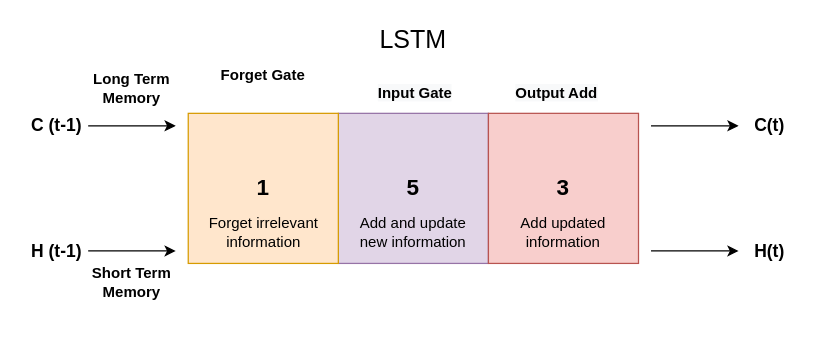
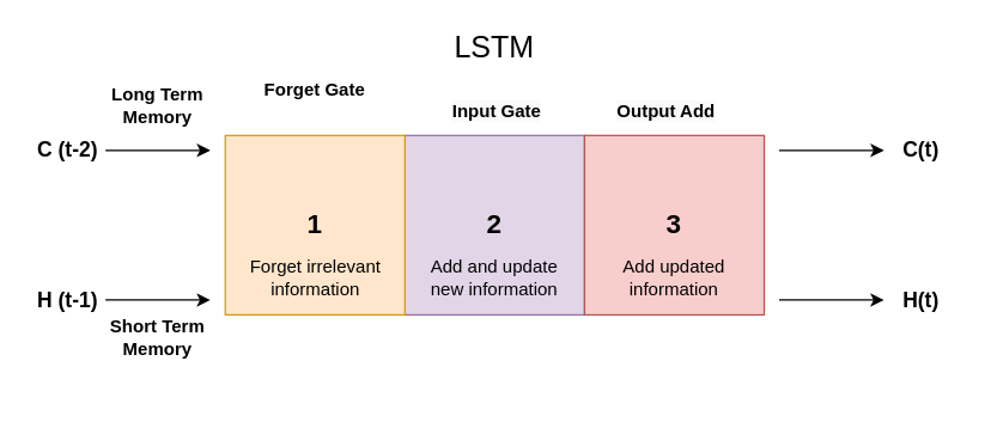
  <mxCell id="0" />
  <mxCell id="1" parent="0" />
  <mxCell id="2" value="" style="endArrow=none;html=1;" edge="1" parent="1"><mxGeometry width="50" height="50" relative="1" as="geometry"><mxPoint x="310" y="50" as="sourcePoint" /><mxPoint x="310" y="50" as="targetPoint" /></mxGeometry></mxCell>
- <mxCell id="3" value="&lt;font style=&quot;font-size: 18px&quot;&gt;&lt;b&gt;5&lt;/b&gt;&lt;/font&gt;" style="rounded=0;whiteSpace=wrap;html=1;fillColor=#e1d5e7;strokeColor=#9673a6;" vertex="1" parent="1"><mxGeometry x="270" y="90" width="120" height="120" as="geometry" /></mxCell>
+ <mxCell id="3" value="&lt;font style=&quot;font-size: 18px&quot;&gt;&lt;b&gt;2&lt;/b&gt;&lt;/font&gt;" style="rounded=0;whiteSpace=wrap;html=1;fillColor=#e1d5e7;strokeColor=#9673a6;" vertex="1" parent="1"><mxGeometry x="270" y="90" width="120" height="120" as="geometry" /></mxCell>
  <mxCell id="4" value="&lt;font style=&quot;font-size: 18px&quot;&gt;&lt;b&gt;1&lt;/b&gt;&lt;/font&gt;" style="rounded=0;whiteSpace=wrap;html=1;fillColor=#ffe6cc;strokeColor=#d79b00;" vertex="1" parent="1"><mxGeometry x="150" y="90" width="120" height="120" as="geometry" /></mxCell>
  <mxCell id="5" value="&lt;font style=&quot;font-size: 18px&quot;&gt;&lt;b&gt;3&lt;/b&gt;&lt;/font&gt;" style="rounded=0;whiteSpace=wrap;html=1;fillColor=#f8cecc;strokeColor=#b85450;" vertex="1" parent="1"><mxGeometry x="390" y="90" width="120" height="120" as="geometry" /></mxCell>
  <mxCell id="6" value="" style="endArrow=classic;html=1;" edge="1" parent="1"><mxGeometry width="50" height="50" relative="1" as="geometry"><mxPoint x="70" y="100" as="sourcePoint" /><mxPoint x="140" y="100" as="targetPoint" /></mxGeometry></mxCell>
  <mxCell id="7" value="" style="endArrow=classic;html=1;" edge="1" parent="1"><mxGeometry width="50" height="50" relative="1" as="geometry"><mxPoint x="70" y="200" as="sourcePoint" /><mxPoint x="140" y="200" as="targetPoint" /></mxGeometry></mxCell>
  <mxCell id="8" value="&lt;font style=&quot;font-size: 20px&quot;&gt;LSTM&lt;/font&gt;" style="text;html=1;strokeColor=none;fillColor=none;align=center;verticalAlign=middle;whiteSpace=wrap;rounded=0;fontStyle=0" vertex="1" parent="1"><mxGeometry x="310" y="20" width="40" height="20" as="geometry" /></mxCell>
  <mxCell id="9" value="Forget Gate" style="text;html=1;strokeColor=none;fillColor=none;align=center;verticalAlign=middle;whiteSpace=wrap;rounded=0;fontStyle=1" vertex="1" parent="1"><mxGeometry x="170" y="50" width="80" height="20" as="geometry" /></mxCell>
  <mxCell id="10" value="&lt;span style=&quot;color: rgb(0, 0, 0); font-family: helvetica; font-size: 12px; font-style: normal; letter-spacing: normal; text-align: center; text-indent: 0px; text-transform: none; word-spacing: 0px; background-color: rgb(248, 249, 250); display: inline; float: none;&quot;&gt;Input Gate&lt;/span&gt;" style="text;whiteSpace=wrap;html=1;fontStyle=1" vertex="1" parent="1"><mxGeometry x="300" y="60" width="70" height="30" as="geometry" /></mxCell>
  <mxCell id="11" value="&lt;span style=&quot;color: rgb(0, 0, 0); font-family: helvetica; font-size: 12px; font-style: normal; letter-spacing: normal; text-align: center; text-indent: 0px; text-transform: none; word-spacing: 0px; background-color: rgb(248, 249, 250); display: inline; float: none;&quot;&gt;Output Add&lt;/span&gt;" style="text;whiteSpace=wrap;html=1;fontStyle=1" vertex="1" parent="1"><mxGeometry x="410" y="60" width="80" height="30" as="geometry" /></mxCell>
  <mxCell id="12" value="Forget irrelevant information" style="text;html=1;strokeColor=none;fillColor=none;align=center;verticalAlign=middle;whiteSpace=wrap;rounded=0;fontStyle=0" vertex="1" parent="1"><mxGeometry x="162.5" y="130" width="95" height="110" as="geometry" /></mxCell>
  <mxCell id="13" value="Add and update new information" style="text;html=1;strokeColor=none;fillColor=none;align=center;verticalAlign=middle;whiteSpace=wrap;rounded=0;" vertex="1" parent="1"><mxGeometry x="285.93" y="155" width="88.13" height="60" as="geometry" /></mxCell>
  <mxCell id="14" value="Add updated information" style="text;html=1;strokeColor=none;fillColor=none;align=center;verticalAlign=middle;whiteSpace=wrap;rounded=0;" vertex="1" parent="1"><mxGeometry x="390" y="130" width="120" height="110" as="geometry" /></mxCell>
  <mxCell id="15" value="" style="endArrow=classic;html=1;" edge="1" parent="1"><mxGeometry width="50" height="50" relative="1" as="geometry"><mxPoint x="520" y="100" as="sourcePoint" /><mxPoint x="590" y="100" as="targetPoint" /></mxGeometry></mxCell>
  <mxCell id="16" value="" style="endArrow=classic;html=1;" edge="1" parent="1"><mxGeometry width="50" height="50" relative="1" as="geometry"><mxPoint x="520" y="200" as="sourcePoint" /><mxPoint x="590" y="200" as="targetPoint" /></mxGeometry></mxCell>
  <mxCell id="17" value="Long Term Memory" style="text;html=1;strokeColor=none;fillColor=none;align=center;verticalAlign=middle;whiteSpace=wrap;rounded=0;fontStyle=1" vertex="1" parent="1"><mxGeometry x="70" y="50" width="70" height="40" as="geometry" /></mxCell>
  <mxCell id="18" value="Short Term Memory" style="text;html=1;strokeColor=none;fillColor=none;align=center;verticalAlign=middle;whiteSpace=wrap;rounded=0;fontStyle=1" vertex="1" parent="1"><mxGeometry x="70" y="190" width="70" height="70" as="geometry" /></mxCell>
- <mxCell id="19" value="&lt;font style=&quot;font-size: 14px&quot;&gt;C (t-1)&lt;/font&gt;" style="text;html=1;strokeColor=none;fillColor=none;align=center;verticalAlign=middle;whiteSpace=wrap;rounded=0;fontStyle=1" vertex="1" parent="1"><mxGeometry x="20" y="90" width="50" height="20" as="geometry" /></mxCell>
+ <mxCell id="19" value="&lt;font style=&quot;font-size: 14px&quot;&gt;C (t-2)&lt;/font&gt;" style="text;html=1;strokeColor=none;fillColor=none;align=center;verticalAlign=middle;whiteSpace=wrap;rounded=0;fontStyle=1" vertex="1" parent="1"><mxGeometry x="20" y="90" width="50" height="20" as="geometry" /></mxCell>
  <mxCell id="20" value="&lt;font style=&quot;font-size: 14px&quot;&gt;C(t)&lt;/font&gt;" style="text;html=1;strokeColor=none;fillColor=none;align=center;verticalAlign=middle;whiteSpace=wrap;rounded=0;fontStyle=1" vertex="1" parent="1"><mxGeometry x="590" y="90" width="50" height="20" as="geometry" /></mxCell>
  <mxCell id="21" value="&lt;font style=&quot;font-size: 14px&quot;&gt;H(t)&lt;/font&gt;" style="text;html=1;strokeColor=none;fillColor=none;align=center;verticalAlign=middle;whiteSpace=wrap;rounded=0;fontStyle=1" vertex="1" parent="1"><mxGeometry x="590" y="190" width="50" height="20" as="geometry" /></mxCell>
  <mxCell id="22" value="&lt;font style=&quot;font-size: 14px&quot;&gt;H (t-1)&lt;/font&gt;" style="text;html=1;strokeColor=none;fillColor=none;align=center;verticalAlign=middle;whiteSpace=wrap;rounded=0;fontStyle=1" vertex="1" parent="1"><mxGeometry x="20" y="190" width="50" height="20" as="geometry" /></mxCell>
